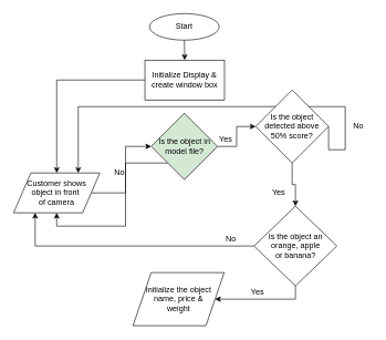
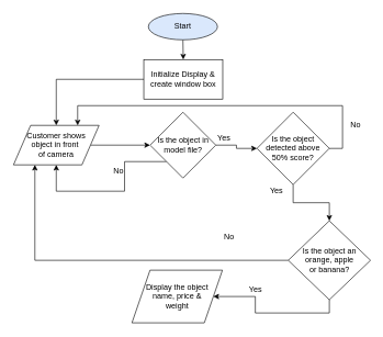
  <mxCell id="0" />
  <mxCell id="1" parent="0" />
  <mxCell id="2" style="edgeStyle=orthogonalEdgeStyle;rounded=0;orthogonalLoop=1;jettySize=auto;html=1;exitX=0.5;exitY=1;exitDx=0;exitDy=0;" parent="1" source="3" edge="1"><mxGeometry relative="1" as="geometry"><mxPoint x="278" y="90" as="targetPoint" /></mxGeometry></mxCell>
- <mxCell id="3" value="Start" style="ellipse;whiteSpace=wrap;html=1;" parent="1" vertex="1"><mxGeometry x="225" y="20" width="105" height="40" as="geometry" /></mxCell>
+ <mxCell id="3" value="Start" style="ellipse;whiteSpace=wrap;html=1;fillColor=#dae8fc;" parent="1" vertex="1"><mxGeometry x="225" y="20" width="105" height="40" as="geometry" /></mxCell>
  <mxCell id="4" style="edgeStyle=orthogonalEdgeStyle;rounded=0;orthogonalLoop=1;jettySize=auto;html=1;exitX=0;exitY=0.5;exitDx=0;exitDy=0;entryX=0.5;entryY=0;entryDx=0;entryDy=0;" parent="1" source="5" target="7" edge="1"><mxGeometry relative="1" as="geometry" /></mxCell>
  <mxCell id="5" value="Initialize Display &amp;amp; create window box" style="rounded=0;whiteSpace=wrap;html=1;" parent="1" vertex="1"><mxGeometry x="218" y="90" width="120" height="60" as="geometry" /></mxCell>
  <mxCell id="6" style="edgeStyle=orthogonalEdgeStyle;rounded=0;orthogonalLoop=1;jettySize=auto;html=1;exitX=1;exitY=0.5;exitDx=0;exitDy=0;entryX=0;entryY=0.5;entryDx=0;entryDy=0;" edge="1" parent="1" source="7" target="10"><mxGeometry relative="1" as="geometry" /></mxCell>
- <mxCell id="7" value="Customer shows&lt;br&gt;object in front&amp;nbsp;&lt;br&gt;of camera" style="shape=parallelogram;perimeter=parallelogramPerimeter;whiteSpace=wrap;html=1;" parent="1" vertex="1"><mxGeometry x="20" y="260" width="130" height="60" as="geometry" /></mxCell>
+ <mxCell id="7" value="Customer shows&lt;br&gt;object in front&amp;nbsp;&lt;br&gt;of camera" style="shape=parallelogram;perimeter=parallelogramPerimeter;whiteSpace=wrap;html=1;" parent="1" vertex="1"><mxGeometry x="20" y="190" width="130" height="60" as="geometry" /></mxCell>
  <mxCell id="8" style="edgeStyle=orthogonalEdgeStyle;rounded=0;orthogonalLoop=1;jettySize=auto;html=1;exitX=0;exitY=1;exitDx=0;exitDy=0;entryX=0.5;entryY=1;entryDx=0;entryDy=0;" edge="1" parent="1" source="10" target="7"><mxGeometry relative="1" as="geometry" /></mxCell>
  <mxCell id="9" style="edgeStyle=orthogonalEdgeStyle;rounded=0;orthogonalLoop=1;jettySize=auto;html=1;exitX=1;exitY=0.5;exitDx=0;exitDy=0;entryX=0;entryY=0.5;entryDx=0;entryDy=0;" edge="1" parent="1" source="10" target="15"><mxGeometry relative="1" as="geometry" /></mxCell>
- <mxCell id="10" value="Is the object in&lt;br&gt;model file?" style="rhombus;whiteSpace=wrap;html=1;fillColor=#d5e8d4;" vertex="1" parent="1"><mxGeometry x="227.5" y="170" width="100" height="100" as="geometry" /></mxCell>
+ <mxCell id="10" value="Is the object in&lt;br&gt;model file?" style="rhombus;whiteSpace=wrap;html=1;" vertex="1" parent="1"><mxGeometry x="227.5" y="170" width="100" height="100" as="geometry" /></mxCell>
  <mxCell id="11" value="No" style="text;html=1;strokeColor=none;fillColor=none;align=center;verticalAlign=middle;whiteSpace=wrap;rounded=0;" vertex="1" parent="1"><mxGeometry x="160" y="250" width="40" height="20" as="geometry" /></mxCell>
  <mxCell id="12" value="Yes" style="text;html=1;strokeColor=none;fillColor=none;align=center;verticalAlign=middle;whiteSpace=wrap;rounded=0;" vertex="1" parent="1"><mxGeometry x="320" y="200" width="40" height="20" as="geometry" /></mxCell>
  <mxCell id="13" style="edgeStyle=orthogonalEdgeStyle;rounded=0;orthogonalLoop=1;jettySize=auto;html=1;exitX=1;exitY=0.5;exitDx=0;exitDy=0;entryX=0.75;entryY=0;entryDx=0;entryDy=0;" edge="1" parent="1" source="15" target="7"><mxGeometry relative="1" as="geometry"><Array as="points"><mxPoint x="520" y="225" /><mxPoint x="520" y="160" /><mxPoint x="118" y="160" /></Array></mxGeometry></mxCell>
  <mxCell id="14" style="edgeStyle=orthogonalEdgeStyle;rounded=0;orthogonalLoop=1;jettySize=auto;html=1;exitX=0.5;exitY=1;exitDx=0;exitDy=0;entryX=0.5;entryY=0;entryDx=0;entryDy=0;" edge="1" parent="1" source="15" target="20"><mxGeometry relative="1" as="geometry" /></mxCell>
- <mxCell id="15" value="Is the object detected above&lt;br&gt;50% score?" style="rhombus;whiteSpace=wrap;html=1;" vertex="1" parent="1"><mxGeometry x="385" y="135" width="110" height="110" as="geometry" /></mxCell>
+ <mxCell id="15" value="Is the object detected above&lt;br&gt;50% score?" style="rhombus;whiteSpace=wrap;html=1;" vertex="1" parent="1"><mxGeometry x="390" y="170" width="110" height="110" as="geometry" /></mxCell>
  <mxCell id="16" value="No" style="text;html=1;strokeColor=none;fillColor=none;align=center;verticalAlign=middle;whiteSpace=wrap;rounded=0;" vertex="1" parent="1"><mxGeometry x="520" y="180" width="40" height="20" as="geometry" /></mxCell>
  <mxCell id="17" value="Yes" style="text;html=1;strokeColor=none;fillColor=none;align=center;verticalAlign=middle;whiteSpace=wrap;rounded=0;" vertex="1" parent="1"><mxGeometry x="400" y="280" width="40" height="20" as="geometry" /></mxCell>
  <mxCell id="18" style="edgeStyle=orthogonalEdgeStyle;rounded=0;orthogonalLoop=1;jettySize=auto;html=1;exitX=0;exitY=0.5;exitDx=0;exitDy=0;entryX=0.25;entryY=1;entryDx=0;entryDy=0;" edge="1" parent="1" source="20" target="7"><mxGeometry relative="1" as="geometry" /></mxCell>
  <mxCell id="19" style="edgeStyle=orthogonalEdgeStyle;rounded=0;orthogonalLoop=1;jettySize=auto;html=1;exitX=0.5;exitY=1;exitDx=0;exitDy=0;entryX=1;entryY=0.5;entryDx=0;entryDy=0;" edge="1" parent="1" source="20" target="22"><mxGeometry relative="1" as="geometry" /></mxCell>
- <mxCell id="20" value="Is the object an&lt;br&gt;orange, apple&lt;br&gt;or banana?" style="rhombus;whiteSpace=wrap;html=1;" vertex="1" parent="1"><mxGeometry x="382.5" y="310" width="125" height="120" as="geometry" /></mxCell>
+ <mxCell id="20" value="Is the object an&lt;br&gt;orange, apple&lt;br&gt;or banana?" style="rhombus;whiteSpace=wrap;html=1;" vertex="1" parent="1"><mxGeometry x="437.5" y="335" width="125" height="120" as="geometry" /></mxCell>
  <mxCell id="21" value="No" style="text;html=1;strokeColor=none;fillColor=none;align=center;verticalAlign=middle;whiteSpace=wrap;rounded=0;" vertex="1" parent="1"><mxGeometry x="327.5" y="350" width="40" height="20" as="geometry" /></mxCell>
- <mxCell id="22" value="Initialize the object&lt;br&gt;name, price &amp;amp; &lt;br&gt;weight" style="shape=parallelogram;perimeter=parallelogramPerimeter;whiteSpace=wrap;html=1;" vertex="1" parent="1"><mxGeometry x="200" y="410" width="137.5" height="80" as="geometry" /></mxCell>
+ <mxCell id="22" value="Display the object&lt;br&gt;name, price &amp;amp; &lt;br&gt;weight" style="shape=parallelogram;perimeter=parallelogramPerimeter;whiteSpace=wrap;html=1;" vertex="1" parent="1"><mxGeometry x="200" y="410" width="137.5" height="80" as="geometry" /></mxCell>
  <mxCell id="23" value="Yes" style="text;html=1;strokeColor=none;fillColor=none;align=center;verticalAlign=middle;whiteSpace=wrap;rounded=0;" vertex="1" parent="1"><mxGeometry x="367.5" y="430" width="40" height="20" as="geometry" /></mxCell>
